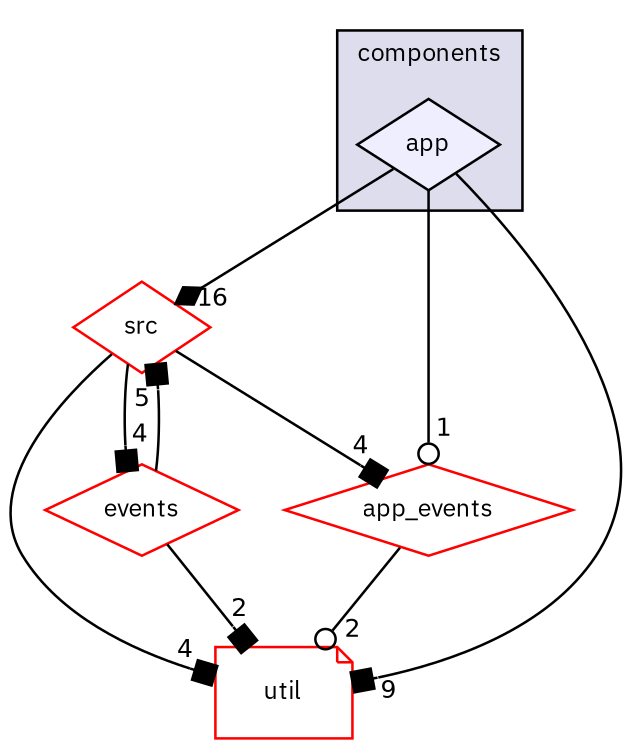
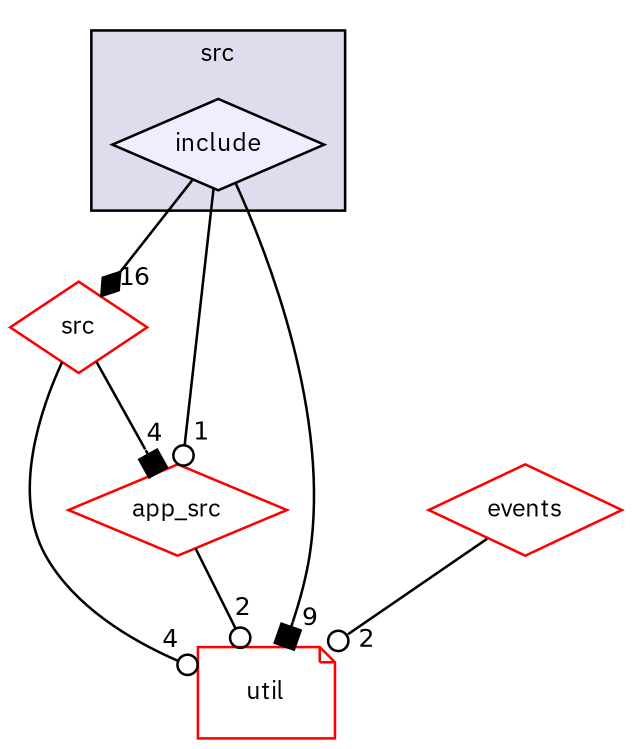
  digraph {
    compound=true
    fontname="IBM Plex Sans"
    node [fillcolor=white fontname="IBM Plex Sans" fontsize=10 shape=diamond style=filled color=red]
    edge [arrowhead=box fontname="IBM Plex Sans" headlabel=4 labeldistance=1.5 labelfontname=Helvetica labelfontsize=10]
-   n1 [fillcolor="#eeeeff" label=app pencolor=black color=""]
+   n1 [fillcolor="#eeeeff" label=include pencolor=black color=""]
    n2 [label=src]
    n3 [label=util shape=note]
-   n4 [label=app_events]
+   n4 [label=app_src]
    n5 [label=events]
    subgraph cluster_1 {
      bgcolor="#ddddee"
      fontsize=10
-     label=components
+     label=src
      pencolor=black
      n1
    }
    n1 -> n2 [arrowhead=diamond headlabel=16]
    n1 -> n3 [headlabel=9]
    n1 -> n4 [arrowhead=odot headlabel=1]
-   n2 -> n3
+   n2 -> n3 [arrowhead=odot]
    n2 -> n4
-   n2 -> n5
    n4 -> n3 [arrowhead=odot headlabel=2]
-   n5 -> n2 [headlabel=5]
-   n5 -> n3 [headlabel=2]
+   n5 -> n3 [arrowhead=odot headlabel=2]
  }
